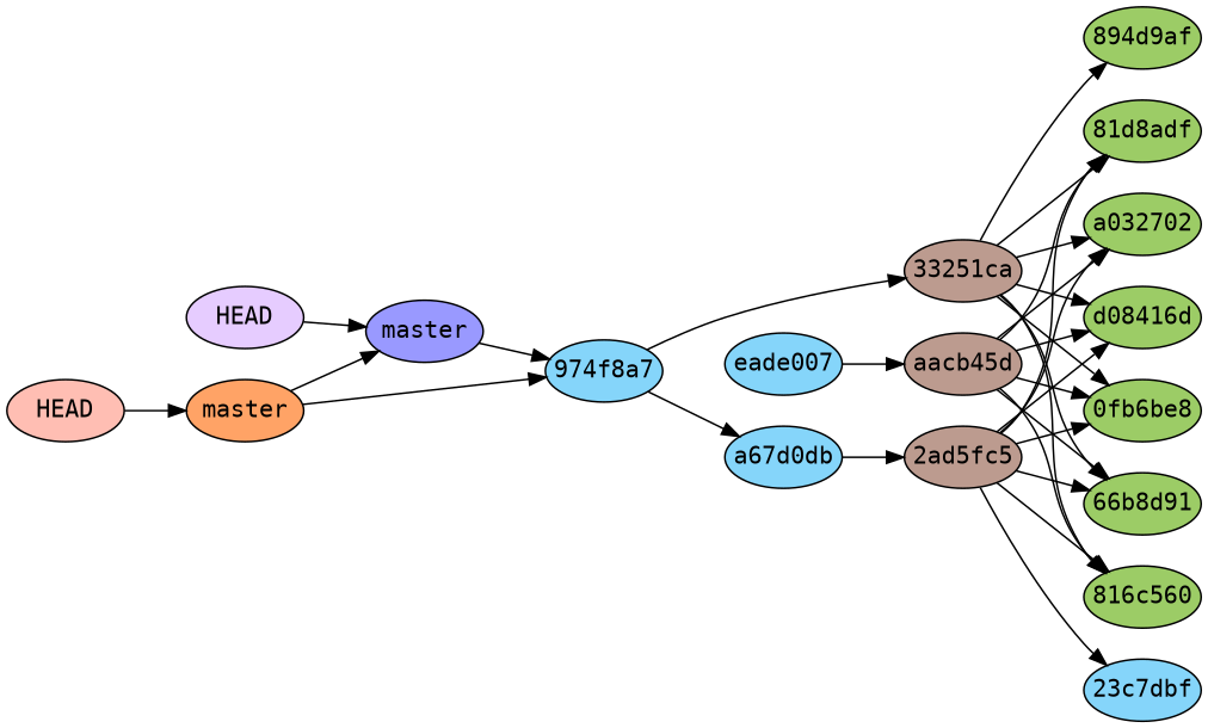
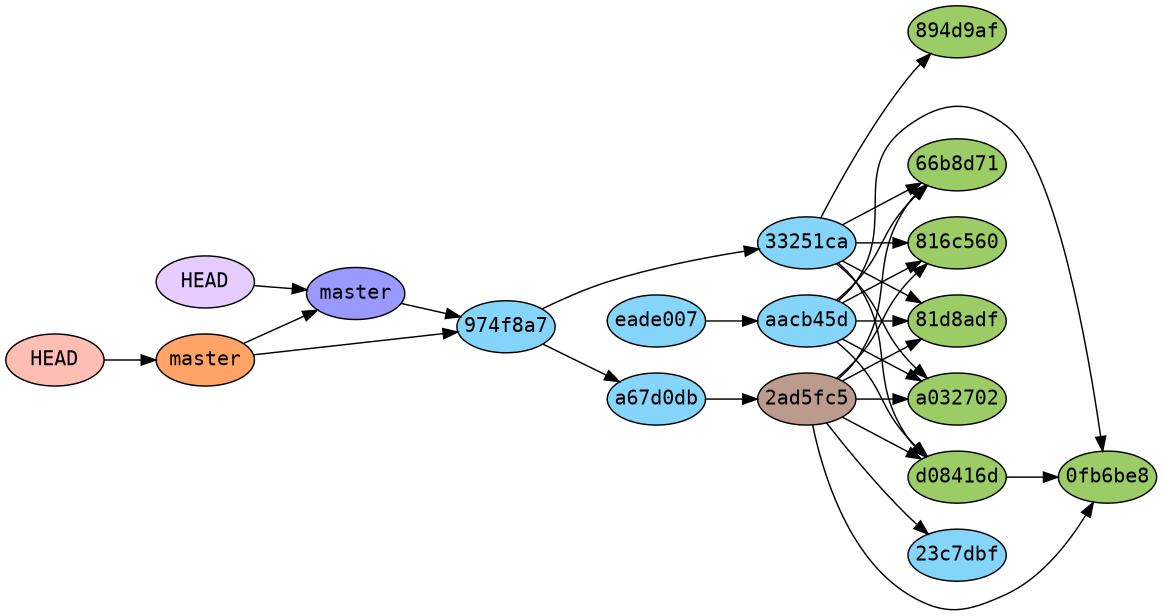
  digraph {
    fontname="DejaVu Sans Mono"
    rankdir=LR
    node [fillcolor="#9ccc66" fixedsize=true fontname="DejaVu Sans Mono" style=filled]
    edge [fontname="DejaVu Sans Mono"]
    n1 [label="0fb6be8" width=0.95]
    n2 [fillcolor="#85d5fa" label="23c7dbf" width=0.95]
-   n3 [label="66b8d91" width=0.95]
+   n3 [label="66b8d71" width=0.95]
    n4 [label="816c560" width=0.95]
    n5 [label="81d8adf" width=0.95]
    n6 [label="894d9af" width=0.95]
    n7 [label=a032702 width=0.95]
    n8 [label=d08416d width=0.95]
    n9 [fillcolor="#bc9b8f" label="2ad5fc5" width=0.95]
-   n10 [fillcolor="#bc9b8f" label="33251ca" width=0.95]
-   n11 [fillcolor="#bc9b8f" label=aacb45d width=0.95]
+   n10 [fillcolor="#85d5fa" label="33251ca" width=0.95]
+   n11 [fillcolor="#85d5fa" label=aacb45d width=0.95]
    n12 [fillcolor="#85d5fa" label="974f8a7" width=0.95]
    n13 [fillcolor="#85d5fa" label=a67d0db width=0.95]
    n14 [fillcolor="#85d5fa" label=eade007 width=0.95]
    n15 [fillcolor="#9999ff" label=master width=0.95]
    n16 [fillcolor="#e6ccff" label=HEAD width=0.95]
    n17 [fillcolor="#ffa366" label=master width=0.95]
    n18 [fillcolor="#ffbeb3" label=HEAD width=0.95]
    n9 -> n1
    n9 -> n2
    n9 -> n3
    n9 -> n4
    n9 -> n5
    n9 -> n7
    n9 -> n8
-   n10 -> n1
+   n8 -> n1
    n10 -> n3
    n10 -> n4
    n10 -> n5
    n10 -> n6
    n10 -> n7
    n10 -> n8
    n11 -> n1
    n11 -> n3
    n11 -> n4
    n11 -> n5
    n11 -> n7
    n11 -> n8
    n12 -> n10
    n12 -> n13
    n13 -> n9
    n14 -> n11
    n15 -> n12
    n16 -> n15
    n17 -> n12
    n17 -> n15
    n18 -> n17
  }
